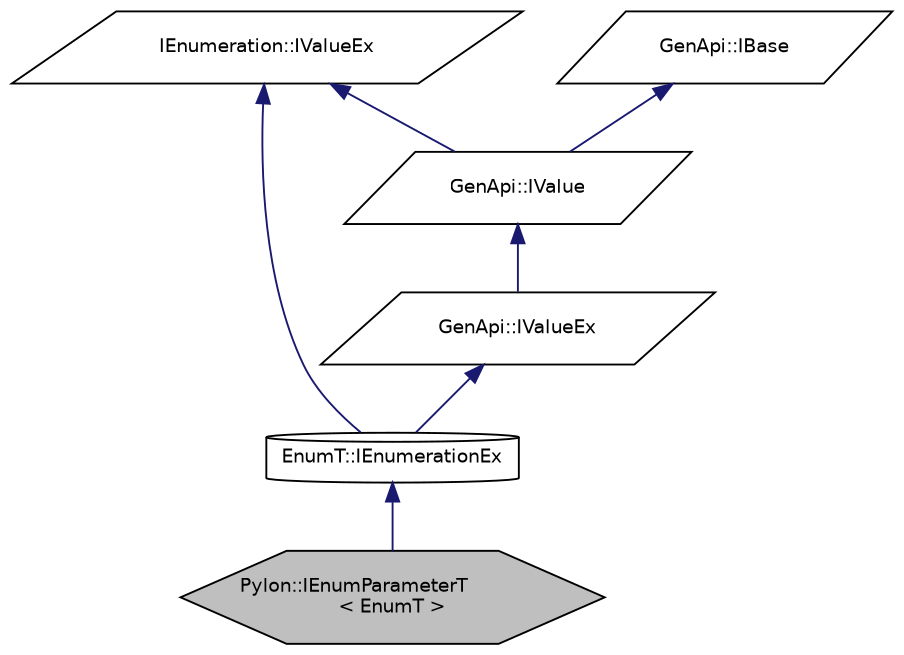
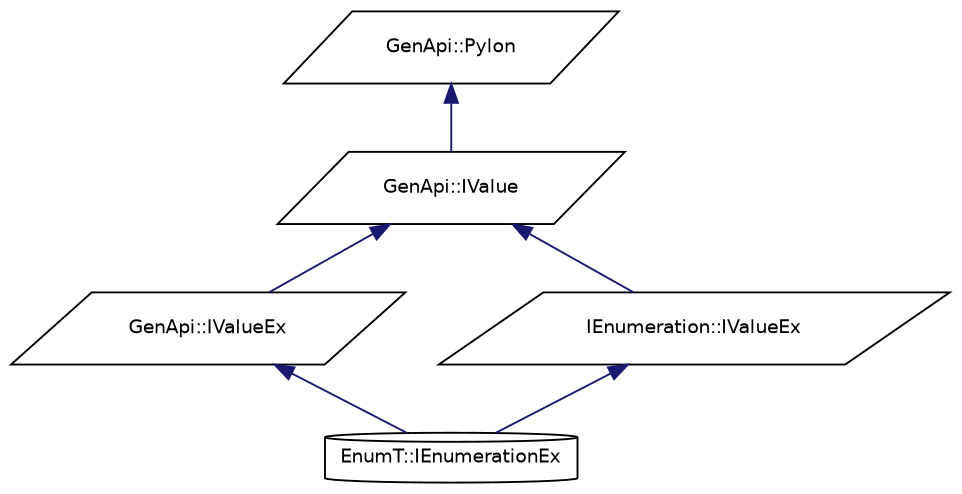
  digraph {
    node [color=black fillcolor=white fontname=Helvetica fontsize=10 shape=parallelogram style=filled]
    edge [color=midnightblue dir=back fontname=Helvetica fontsize=10 labelfontname=Helvetica labelfontsize=10 style=solid]
-   n1 [fillcolor=grey75 fontcolor=black height=0.2 label="Pylon::IEnumParameterT\l\< EnumT \>" shape=hexagon width=0.4]
    n2 [height=0.2 label="EnumT::IEnumerationEx" shape=cylinder width=0.4]
    n3 [height=0.2 label="GenApi::IValueEx" width=0.4]
    n4 [height=0.2 label="GenApi::IValue" width=0.4]
    n5 [height=0.2 label="IEnumeration::IValueEx" width=0.4]
-   n6 [height=0.2 label="GenApi::IBase" width=0.4]
-   n2 -> n1
+   n6 [height=0.2 label="GenApi::Pylon" width=0.4]
    n3 -> n2
    n4 -> n3
-   n5 -> n4
+   n4 -> n5
    n5 -> n2
    n6 -> n4
  }
